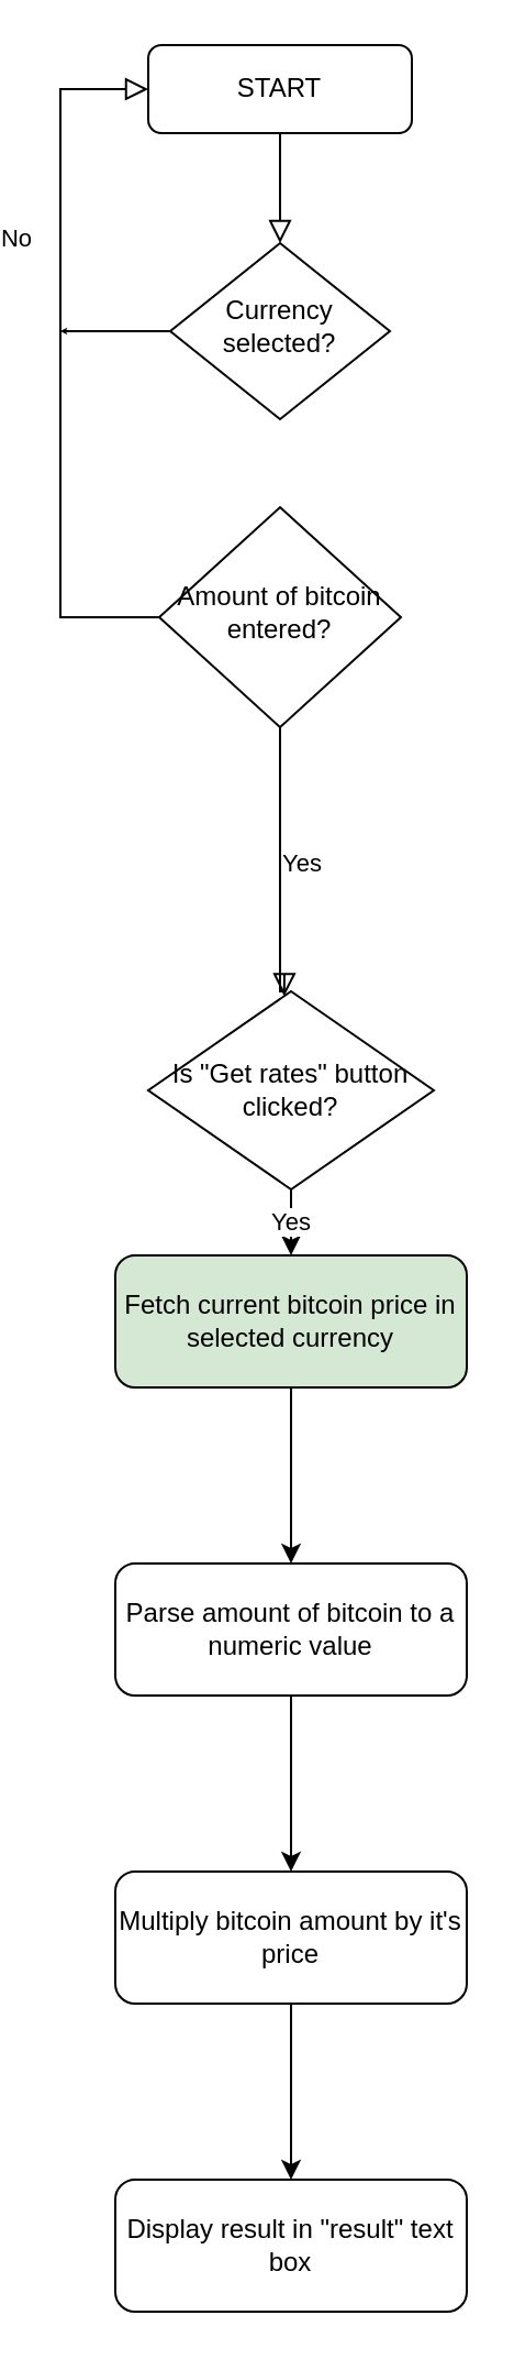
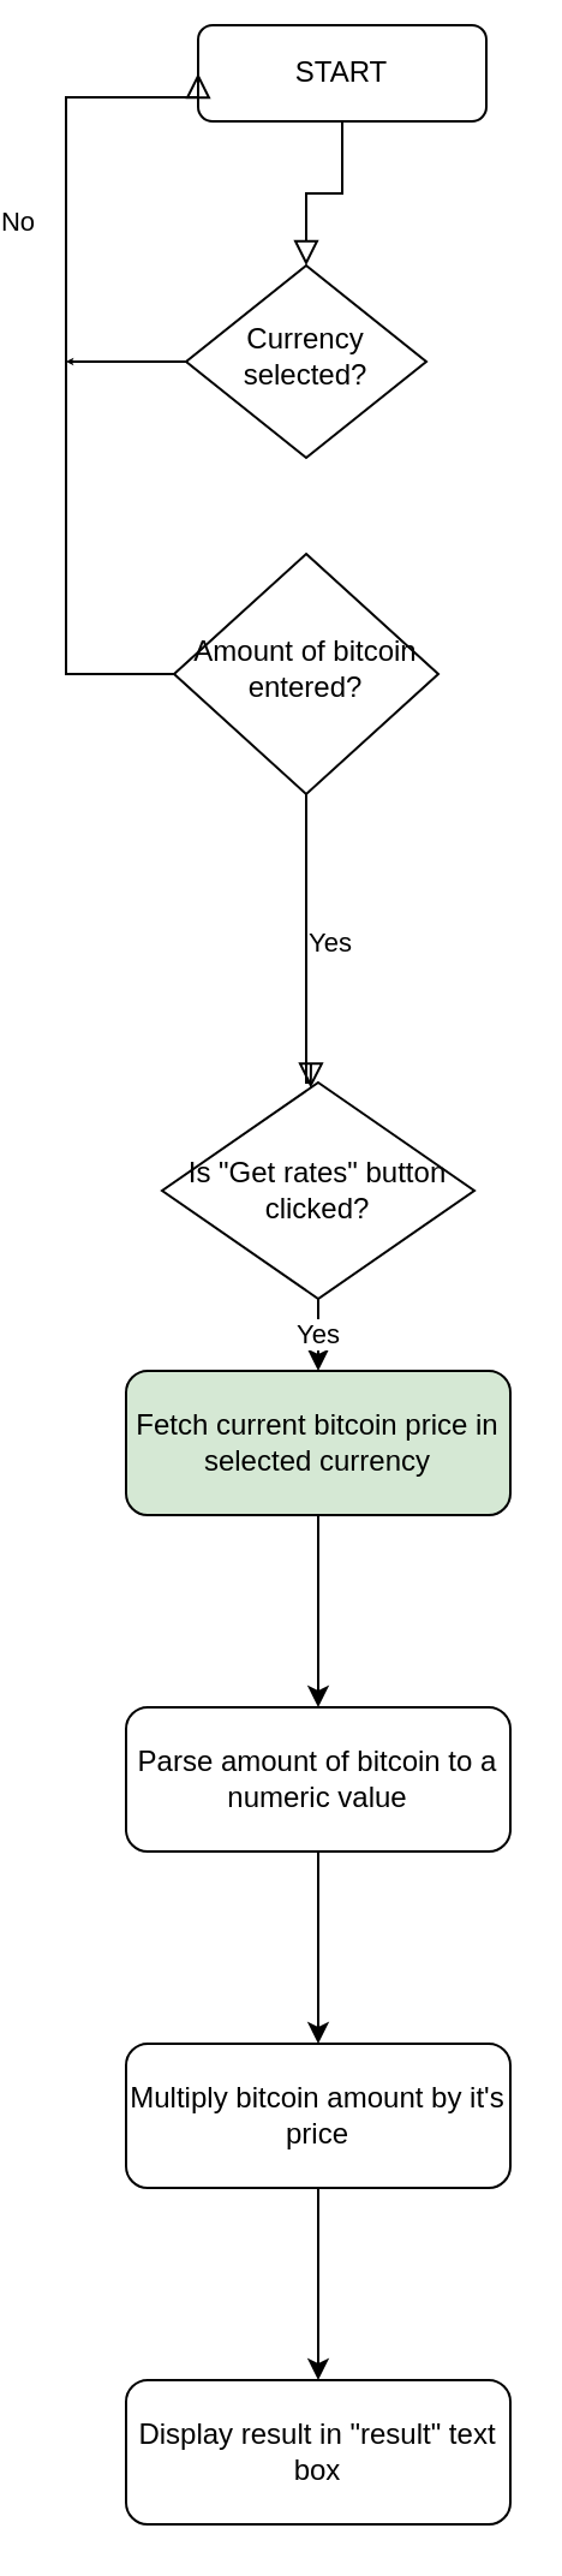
  <mxCell id="0" />
  <mxCell id="1" parent="0" />
  <mxCell id="2" value="" style="rounded=0;html=1;jettySize=auto;orthogonalLoop=1;fontSize=11;endArrow=block;endFill=0;endSize=8;strokeWidth=1;shadow=0;labelBackgroundColor=none;edgeStyle=orthogonalEdgeStyle;" parent="1" source="3" target="5" edge="1"><mxGeometry relative="1" as="geometry" /></mxCell>
- <mxCell id="3" value="START" style="rounded=1;whiteSpace=wrap;html=1;fontSize=12;glass=0;strokeWidth=1;shadow=0;" parent="1" vertex="1"><mxGeometry x="60" y="20" width="120" height="40" as="geometry" /></mxCell>
+ <mxCell id="3" value="START" style="rounded=1;whiteSpace=wrap;html=1;fontSize=12;glass=0;strokeWidth=1;shadow=0;" parent="1" vertex="1"><mxGeometry x="75" y="10" width="120" height="40" as="geometry" /></mxCell>
  <mxCell id="4" style="edgeStyle=orthogonalEdgeStyle;rounded=0;orthogonalLoop=1;jettySize=auto;html=1;exitX=0;exitY=0.5;exitDx=0;exitDy=0;strokeWidth=1;endSize=0;" edge="1" parent="1" source="5"><mxGeometry relative="1" as="geometry"><mxPoint x="20" y="150" as="targetPoint" /></mxGeometry></mxCell>
  <mxCell id="5" value="Currency selected?" style="rhombus;whiteSpace=wrap;html=1;shadow=0;fontFamily=Helvetica;fontSize=12;align=center;strokeWidth=1;spacing=6;spacingTop=-4;" parent="1" vertex="1"><mxGeometry x="70" y="110" width="100" height="80" as="geometry" /></mxCell>
  <mxCell id="6" value="No" style="rounded=0;html=1;jettySize=auto;orthogonalLoop=1;fontSize=11;endArrow=block;endFill=0;endSize=8;strokeWidth=1;shadow=0;labelBackgroundColor=none;edgeStyle=orthogonalEdgeStyle;entryX=0;entryY=0.5;entryDx=0;entryDy=0;" parent="1" source="8" target="3" edge="1"><mxGeometry x="0.333" y="20" relative="1" as="geometry"><mxPoint as="offset" /><mxPoint x="120" y="370" as="targetPoint" /><Array as="points"><mxPoint x="20" y="280" /><mxPoint x="20" y="40" /></Array></mxGeometry></mxCell>
  <mxCell id="7" value="Yes" style="edgeStyle=orthogonalEdgeStyle;rounded=0;html=1;jettySize=auto;orthogonalLoop=1;fontSize=11;endArrow=block;endFill=0;endSize=8;strokeWidth=1;shadow=0;labelBackgroundColor=none;entryX=0.476;entryY=0.025;entryDx=0;entryDy=0;entryPerimeter=0;" parent="1" source="8" target="17" edge="1"><mxGeometry y="10" relative="1" as="geometry"><mxPoint as="offset" /><mxPoint x="120" y="460" as="targetPoint" /><Array as="points"><mxPoint x="120" y="450" /><mxPoint x="122" y="450" /></Array></mxGeometry></mxCell>
  <mxCell id="8" value="Amount of bitcoin entered?" style="rhombus;whiteSpace=wrap;html=1;shadow=0;fontFamily=Helvetica;fontSize=12;align=center;strokeWidth=1;spacing=6;spacingTop=-4;" parent="1" vertex="1"><mxGeometry x="65" y="230" width="110" height="100" as="geometry" /></mxCell>
  <mxCell id="9" value="" style="edgeStyle=orthogonalEdgeStyle;rounded=0;orthogonalLoop=1;jettySize=auto;html=1;" edge="1" parent="1" source="10" target="12"><mxGeometry relative="1" as="geometry" /></mxCell>
  <mxCell id="10" value="Fetch current bitcoin price in selected currency" style="rounded=1;whiteSpace=wrap;html=1;fillColor=#d5e8d4;" vertex="1" parent="1"><mxGeometry x="45" y="570" width="160" height="60" as="geometry" /></mxCell>
  <mxCell id="11" value="" style="edgeStyle=orthogonalEdgeStyle;rounded=0;orthogonalLoop=1;jettySize=auto;html=1;" edge="1" parent="1" source="12" target="14"><mxGeometry relative="1" as="geometry" /></mxCell>
  <mxCell id="12" value="Parse amount of bitcoin to a numeric value" style="rounded=1;whiteSpace=wrap;html=1;" vertex="1" parent="1"><mxGeometry x="45" y="710" width="160" height="60" as="geometry" /></mxCell>
  <mxCell id="13" value="" style="edgeStyle=orthogonalEdgeStyle;rounded=0;orthogonalLoop=1;jettySize=auto;html=1;" edge="1" parent="1" source="14" target="15"><mxGeometry relative="1" as="geometry" /></mxCell>
  <mxCell id="14" value="Multiply bitcoin amount by it's price" style="rounded=1;whiteSpace=wrap;html=1;" vertex="1" parent="1"><mxGeometry x="45" y="850" width="160" height="60" as="geometry" /></mxCell>
  <mxCell id="15" value="Display result in &quot;result&quot; text box" style="rounded=1;whiteSpace=wrap;html=1;" vertex="1" parent="1"><mxGeometry x="45" y="990" width="160" height="60" as="geometry" /></mxCell>
  <mxCell id="16" value="Yes" style="edgeStyle=orthogonalEdgeStyle;rounded=0;orthogonalLoop=1;jettySize=auto;html=1;exitX=0.5;exitY=1;exitDx=0;exitDy=0;entryX=0.5;entryY=0;entryDx=0;entryDy=0;" edge="1" parent="1" source="17" target="10"><mxGeometry relative="1" as="geometry"><Array as="points"><mxPoint x="125" y="560" /><mxPoint x="125" y="560" /></Array></mxGeometry></mxCell>
  <mxCell id="17" value="Is &quot;Get rates&quot; button clicked?" style="rhombus;whiteSpace=wrap;html=1;" vertex="1" parent="1"><mxGeometry x="60" y="450" width="130" height="90" as="geometry" /></mxCell>
